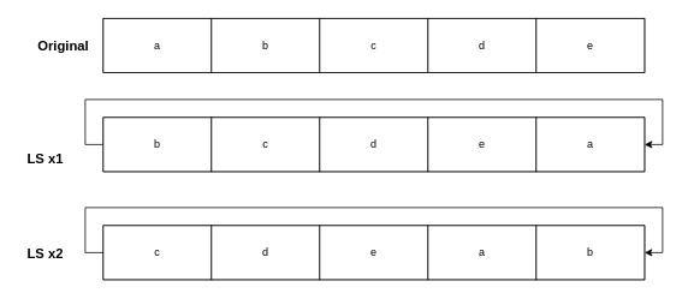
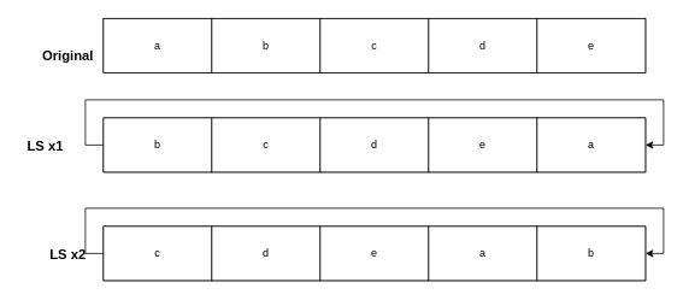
  <mxCell id="0" />
  <mxCell id="1" parent="0" />
- <mxCell id="2" value="&lt;font style=&quot;font-size: 15px;&quot;&gt;&lt;b&gt;LS x2&lt;/b&gt;&lt;/font&gt;" style="text;html=1;strokeColor=none;fillColor=none;align=center;verticalAlign=middle;whiteSpace=wrap;rounded=0;" parent="1" vertex="1"><mxGeometry x="20" y="265" width="60" height="30" as="geometry" /></mxCell>
- <mxCell id="3" value="&lt;font style=&quot;font-size: 15px;&quot;&gt;&lt;b&gt;LS x1&lt;/b&gt;&lt;/font&gt;" style="text;html=1;strokeColor=none;fillColor=none;align=center;verticalAlign=middle;whiteSpace=wrap;rounded=0;" parent="1" vertex="1"><mxGeometry x="20" y="160" width="60" height="30" as="geometry" /></mxCell>
+ <mxCell id="2" value="&lt;font style=&quot;font-size: 15px;&quot;&gt;&lt;b&gt;LS x2&lt;/b&gt;&lt;/font&gt;" style="text;html=1;strokeColor=none;fillColor=none;align=center;verticalAlign=middle;whiteSpace=wrap;rounded=0;" parent="1" vertex="1"><mxGeometry x="45" y="265" width="60" height="30" as="geometry" /></mxCell>
+ <mxCell id="3" value="&lt;font style=&quot;font-size: 15px;&quot;&gt;&lt;b&gt;LS x1&lt;/b&gt;&lt;/font&gt;" style="text;html=1;strokeColor=none;fillColor=none;align=center;verticalAlign=middle;whiteSpace=wrap;rounded=0;" parent="1" vertex="1"><mxGeometry x="20" y="145" width="60" height="30" as="geometry" /></mxCell>
  <mxCell id="4" style="edgeStyle=orthogonalEdgeStyle;rounded=0;orthogonalLoop=1;jettySize=auto;html=1;exitX=0;exitY=0.5;exitDx=0;exitDy=0;entryX=1;entryY=0.5;entryDx=0;entryDy=0;" edge="1" parent="1" source="5" target="10"><mxGeometry relative="1" as="geometry" /></mxCell>
  <mxCell id="5" value="" style="swimlane;startSize=0;" vertex="1" parent="1"><mxGeometry x="114" y="130" width="600" height="60" as="geometry" /></mxCell>
  <mxCell id="6" value="b" style="rounded=0;whiteSpace=wrap;html=1;" vertex="1" parent="5"><mxGeometry width="120" height="60" as="geometry" /></mxCell>
  <mxCell id="7" value="c" style="rounded=0;whiteSpace=wrap;html=1;" vertex="1" parent="5"><mxGeometry x="120" width="120" height="60" as="geometry" /></mxCell>
  <mxCell id="8" value="d" style="rounded=0;whiteSpace=wrap;html=1;" vertex="1" parent="5"><mxGeometry x="240" width="120" height="60" as="geometry" /></mxCell>
  <mxCell id="9" value="e" style="rounded=0;whiteSpace=wrap;html=1;" vertex="1" parent="5"><mxGeometry x="360" width="120" height="60" as="geometry" /></mxCell>
  <mxCell id="10" value="a" style="rounded=0;whiteSpace=wrap;html=1;" vertex="1" parent="1"><mxGeometry x="594" y="130" width="120" height="60" as="geometry" /></mxCell>
  <mxCell id="11" value="" style="swimlane;startSize=0;" vertex="1" parent="1"><mxGeometry x="114" y="20" width="600" height="60" as="geometry" /></mxCell>
  <mxCell id="12" value="a" style="rounded=0;whiteSpace=wrap;html=1;" vertex="1" parent="11"><mxGeometry width="120" height="60" as="geometry" /></mxCell>
  <mxCell id="13" value="b" style="rounded=0;whiteSpace=wrap;html=1;" vertex="1" parent="11"><mxGeometry x="120" width="120" height="60" as="geometry" /></mxCell>
  <mxCell id="14" value="c" style="rounded=0;whiteSpace=wrap;html=1;" vertex="1" parent="11"><mxGeometry x="240" width="120" height="60" as="geometry" /></mxCell>
  <mxCell id="15" value="d" style="rounded=0;whiteSpace=wrap;html=1;" vertex="1" parent="11"><mxGeometry x="360" width="120" height="60" as="geometry" /></mxCell>
  <mxCell id="16" value="e" style="rounded=0;whiteSpace=wrap;html=1;" vertex="1" parent="1"><mxGeometry x="594" y="20" width="120" height="60" as="geometry" /></mxCell>
- <mxCell id="17" value="&lt;font style=&quot;font-size: 15px;&quot;&gt;&lt;b&gt;Original&lt;/b&gt;&lt;/font&gt;" style="text;html=1;strokeColor=none;fillColor=none;align=center;verticalAlign=middle;whiteSpace=wrap;rounded=0;" vertex="1" parent="1"><mxGeometry x="40" y="35" width="60" height="30" as="geometry" /></mxCell>
+ <mxCell id="17" value="&lt;font style=&quot;font-size: 15px;&quot;&gt;&lt;b&gt;Original&lt;/b&gt;&lt;/font&gt;" style="text;html=1;strokeColor=none;fillColor=none;align=center;verticalAlign=middle;whiteSpace=wrap;rounded=0;" vertex="1" parent="1"><mxGeometry x="45" y="45" width="60" height="30" as="geometry" /></mxCell>
  <mxCell id="18" value="" style="swimlane;startSize=0;" vertex="1" parent="1"><mxGeometry x="114" y="250" width="600" height="60" as="geometry" /></mxCell>
  <mxCell id="19" value="c" style="rounded=0;whiteSpace=wrap;html=1;" vertex="1" parent="18"><mxGeometry width="120" height="60" as="geometry" /></mxCell>
  <mxCell id="20" value="d" style="rounded=0;whiteSpace=wrap;html=1;" vertex="1" parent="18"><mxGeometry x="120" width="120" height="60" as="geometry" /></mxCell>
  <mxCell id="21" value="e" style="rounded=0;whiteSpace=wrap;html=1;" vertex="1" parent="18"><mxGeometry x="240" width="120" height="60" as="geometry" /></mxCell>
  <mxCell id="22" value="a" style="rounded=0;whiteSpace=wrap;html=1;" vertex="1" parent="18"><mxGeometry x="360" width="120" height="60" as="geometry" /></mxCell>
  <mxCell id="23" value="b" style="rounded=0;whiteSpace=wrap;html=1;" vertex="1" parent="1"><mxGeometry x="594" y="250" width="120" height="60" as="geometry" /></mxCell>
  <mxCell id="24" style="edgeStyle=orthogonalEdgeStyle;rounded=0;orthogonalLoop=1;jettySize=auto;html=1;exitX=0;exitY=0.5;exitDx=0;exitDy=0;entryX=1;entryY=0.5;entryDx=0;entryDy=0;" edge="1" parent="1" source="19" target="23"><mxGeometry relative="1" as="geometry"><Array as="points"><mxPoint x="94" y="280" /><mxPoint x="94" y="230" /><mxPoint x="734" y="230" /><mxPoint x="734" y="280" /></Array></mxGeometry></mxCell>
